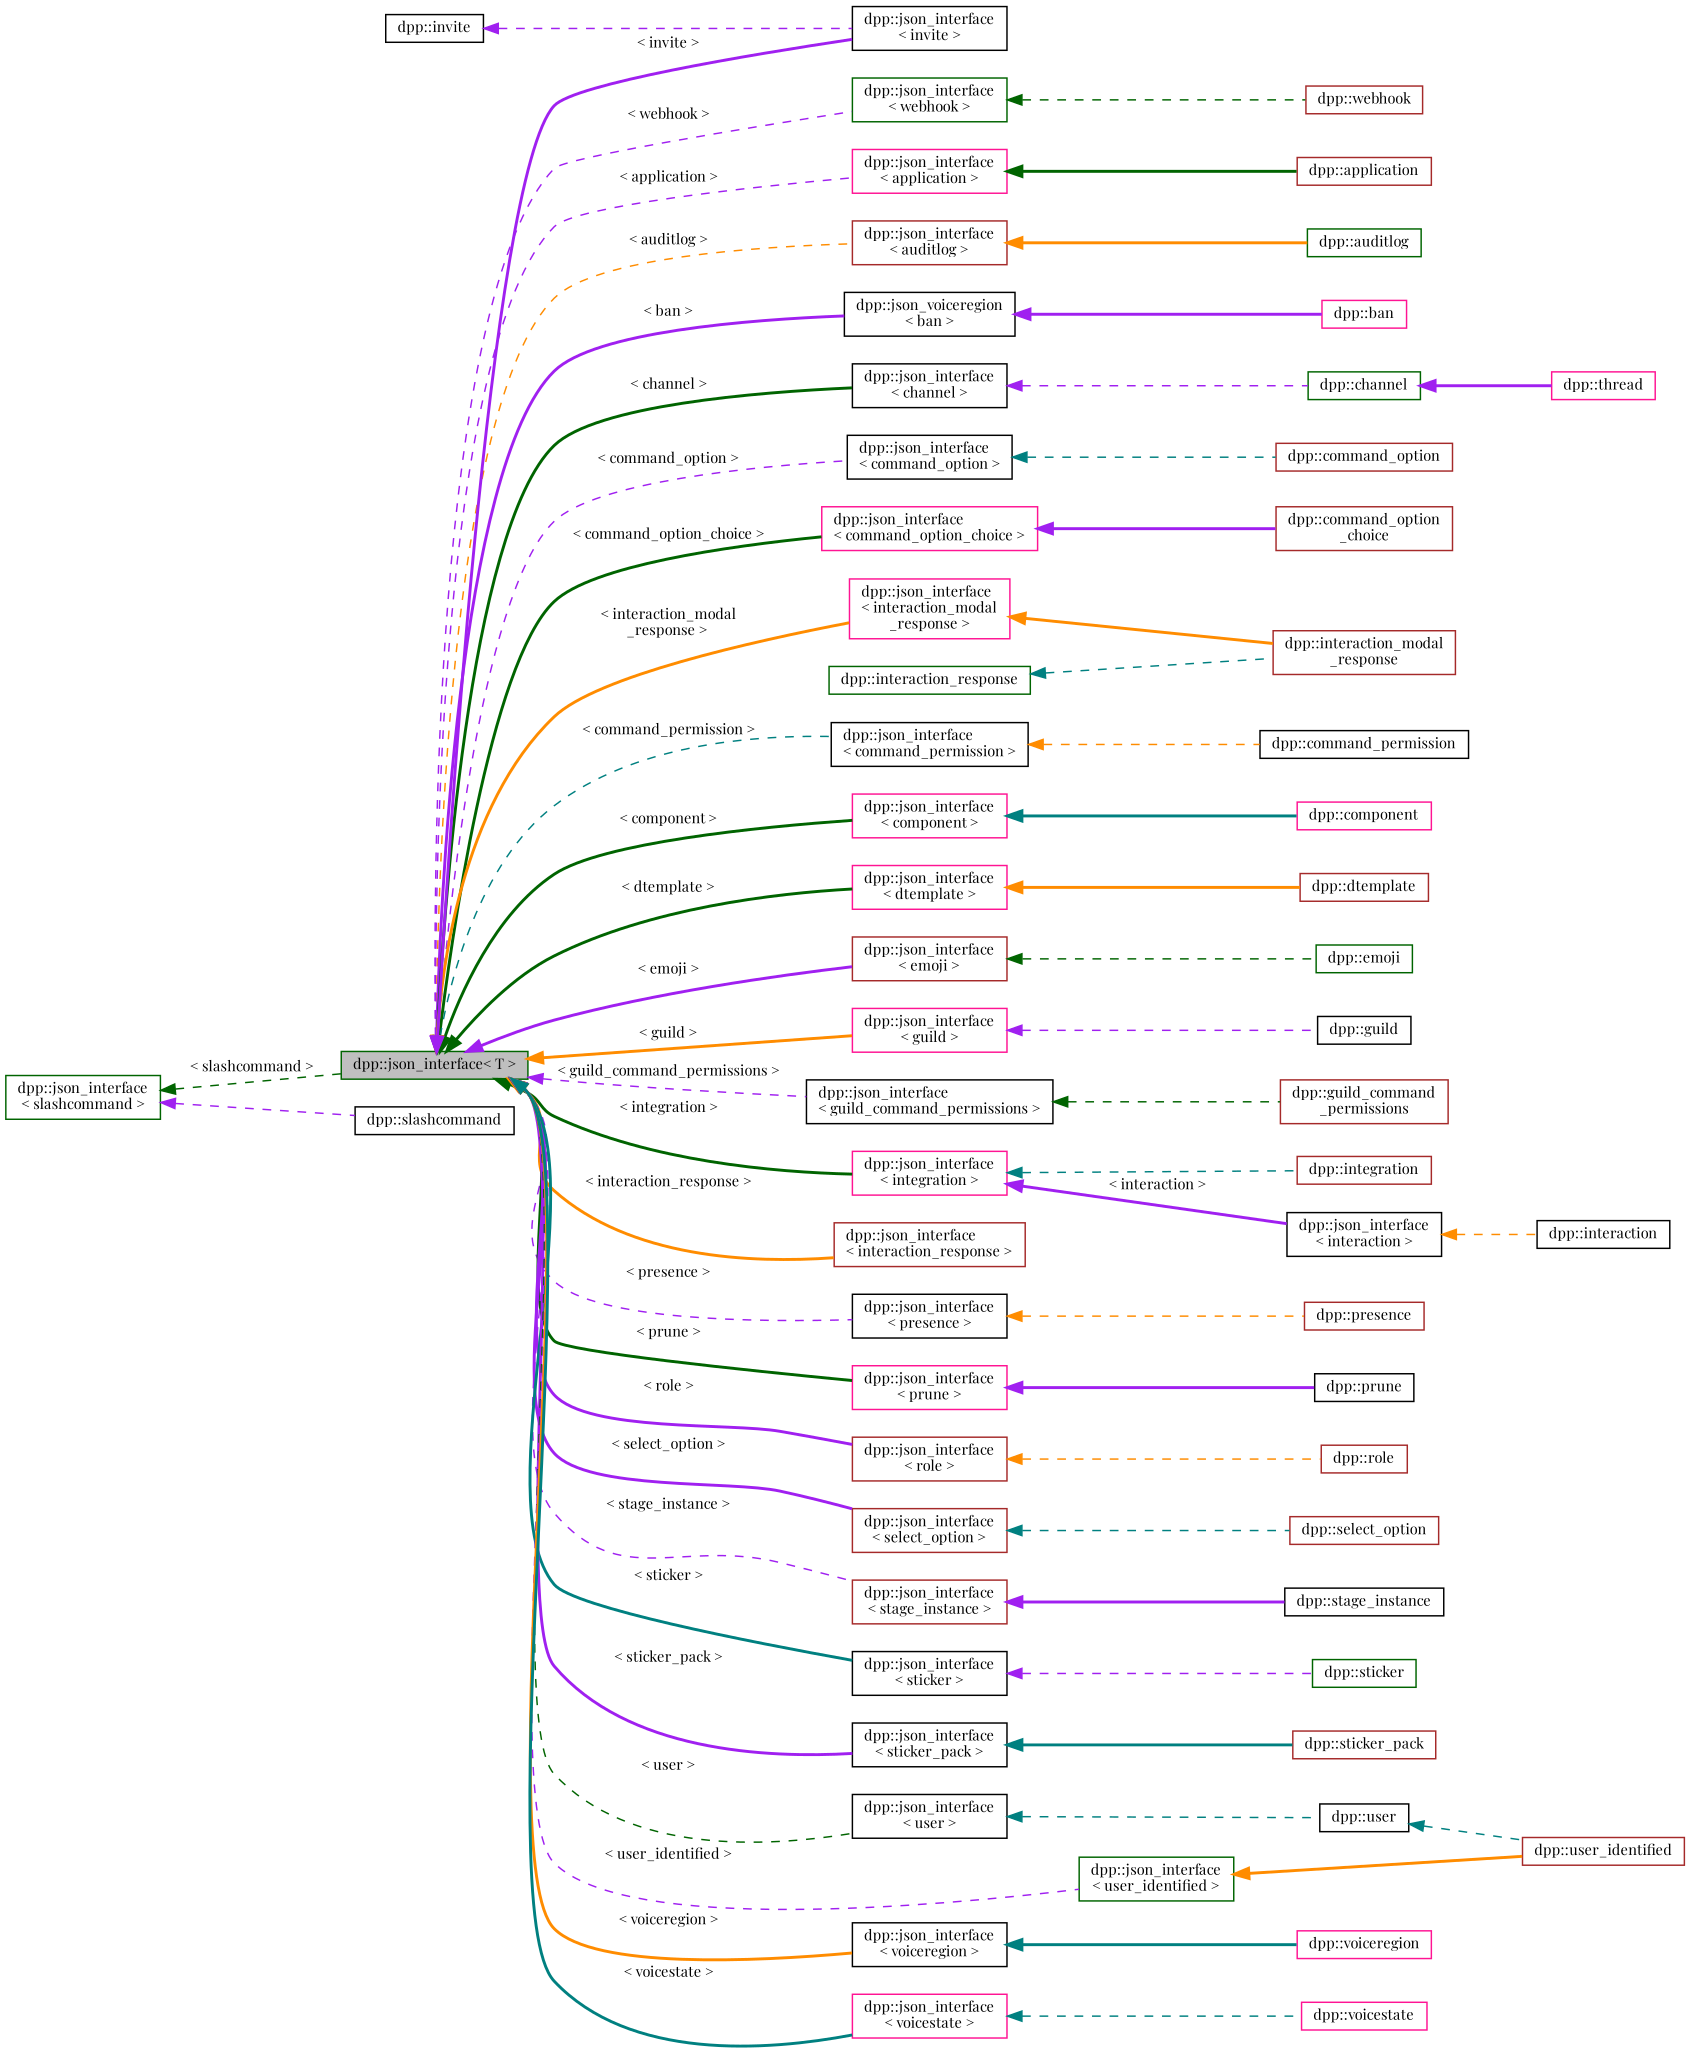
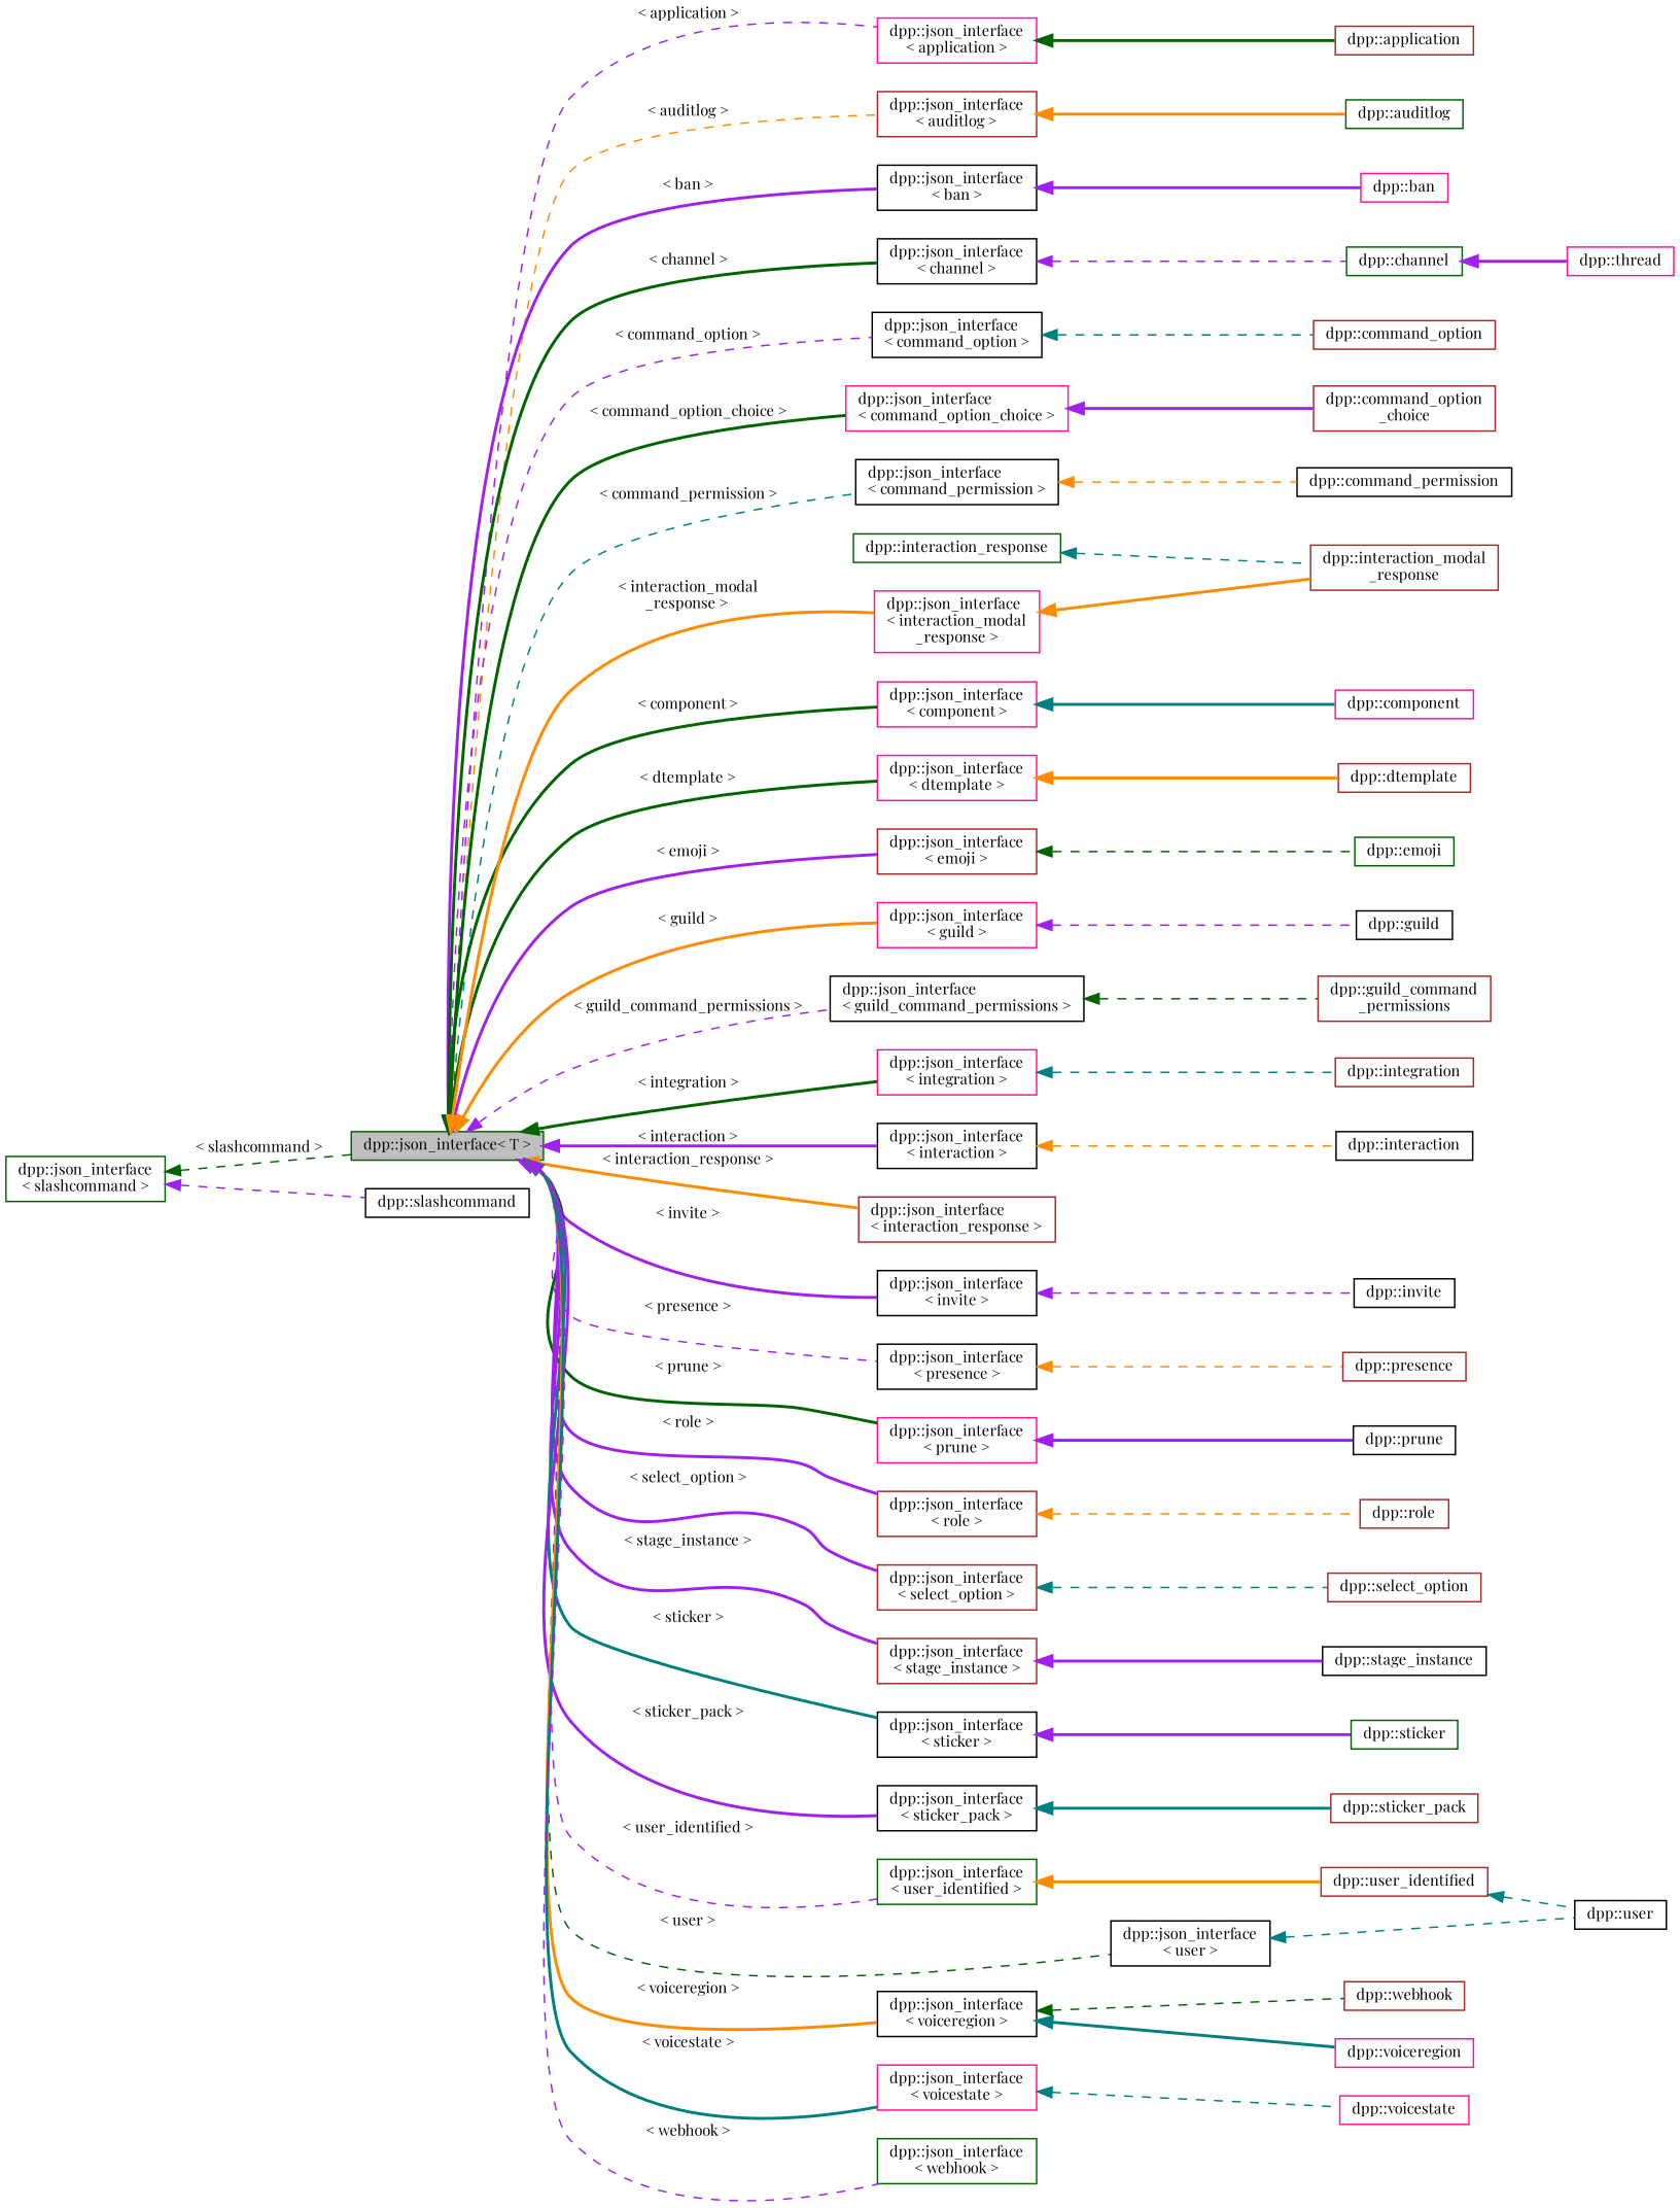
  digraph {
    fontname="Playfair Display"
    rankdir=LR
    node [color=black fontname="Playfair Display" fontsize=10 shape=record]
    edge [color=purple dir=back fontname="Playfair Display" fontsize=10 labelfontname=Helvetica labelfontsize=10 style=bold]
    n1 [color=darkgreen fillcolor=grey75 fontcolor=black height=0.2 label="dpp::json_interface\< T \>" style=filled width=0.4]
    n2 [color=deeppink height=0.2 label="dpp::json_interface\l\< application \>" width=0.4]
    n3 [color=brown height=0.2 label="dpp::json_interface\l\< auditlog \>" width=0.4]
-   n4 [height=0.2 label="dpp::json_voiceregion\l\< ban \>" width=0.4]
+   n4 [height=0.2 label="dpp::json_interface\l\< ban \>" width=0.4]
    n5 [height=0.2 label="dpp::json_interface\l\< channel \>" width=0.4]
    n6 [height=0.2 label="dpp::json_interface\l\< command_option \>" width=0.4]
    n7 [color=deeppink height=0.2 label="dpp::json_interface\l\< command_option_choice \>" width=0.4]
    n8 [height=0.2 label="dpp::json_interface\l\< command_permission \>" width=0.4]
    n9 [color=deeppink height=0.2 label="dpp::json_interface\l\< component \>" width=0.4]
    n10 [color=deeppink height=0.2 label="dpp::json_interface\l\< dtemplate \>" width=0.4]
    n11 [color=brown height=0.2 label="dpp::json_interface\l\< emoji \>" width=0.4]
    n12 [color=deeppink height=0.2 label="dpp::json_interface\l\< guild \>" width=0.4]
    n13 [height=0.2 label="dpp::json_interface\l\< guild_command_permissions \>" width=0.4]
    n14 [color=deeppink height=0.2 label="dpp::json_interface\l\< integration \>" width=0.4]
    n15 [height=0.2 label="dpp::json_interface\l\< interaction \>" width=0.4]
    n16 [color=deeppink height=0.2 label="dpp::json_interface\l\< interaction_modal\l_response \>" width=0.4]
    n17 [color=brown height=0.2 label="dpp::json_interface\l\< interaction_response \>" width=0.4]
    n18 [height=0.2 label="dpp::json_interface\l\< invite \>" width=0.4]
    n19 [height=0.2 label="dpp::json_interface\l\< presence \>" width=0.4]
    n20 [color=deeppink height=0.2 label="dpp::json_interface\l\< prune \>" width=0.4]
    n21 [color=brown height=0.2 label="dpp::json_interface\l\< role \>" width=0.4]
    n22 [color=brown height=0.2 label="dpp::json_interface\l\< select_option \>" width=0.4]
    n23 [color=brown height=0.2 label="dpp::json_interface\l\< stage_instance \>" width=0.4]
    n24 [height=0.2 label="dpp::json_interface\l\< sticker \>" width=0.4]
    n25 [height=0.2 label="dpp::json_interface\l\< sticker_pack \>" width=0.4]
    n26 [height=0.2 label="dpp::json_interface\l\< user \>" width=0.4]
    n27 [color=darkgreen height=0.2 label="dpp::json_interface\l\< user_identified \>" width=0.4]
    n28 [height=0.2 label="dpp::json_interface\l\< voiceregion \>" width=0.4]
    n29 [color=deeppink height=0.2 label="dpp::json_interface\l\< voicestate \>" width=0.4]
    n30 [color=darkgreen height=0.2 label="dpp::json_interface\l\< webhook \>" width=0.4]
    n31 [color=brown height=0.2 label="dpp::application" width=0.4]
    n32 [color=darkgreen height=0.2 label="dpp::auditlog" width=0.4]
    n33 [color=deeppink height=0.2 label="dpp::ban" width=0.4]
    n34 [color=darkgreen height=0.2 label="dpp::channel" width=0.4]
    n35 [color=brown height=0.2 label="dpp::command_option" width=0.4]
    n36 [color=brown height=0.2 label="dpp::command_option\l_choice" width=0.4]
    n37 [height=0.2 label="dpp::command_permission" width=0.4]
    n38 [color=deeppink height=0.2 label="dpp::component" width=0.4]
    n39 [color=brown height=0.2 label="dpp::dtemplate" width=0.4]
    n40 [color=darkgreen height=0.2 label="dpp::emoji" width=0.4]
    n41 [height=0.2 label="dpp::guild" width=0.4]
    n42 [color=brown height=0.2 label="dpp::guild_command\l_permissions" width=0.4]
    n43 [color=brown height=0.2 label="dpp::integration" width=0.4]
    n44 [height=0.2 label="dpp::interaction" width=0.4]
    n45 [color=brown height=0.2 label="dpp::interaction_modal\l_response" width=0.4]
    n46 [height=0.2 label="dpp::invite" width=0.4]
    n47 [color=brown height=0.2 label="dpp::presence" width=0.4]
    n48 [height=0.2 label="dpp::prune" width=0.4]
    n49 [color=brown height=0.2 label="dpp::role" width=0.4]
    n50 [color=brown height=0.2 label="dpp::select_option" width=0.4]
    n51 [color=darkgreen height=0.2 label="dpp::json_interface\l\< slashcommand \>" width=0.4]
    n52 [height=0.2 label="dpp::slashcommand" width=0.4]
    n53 [height=0.2 label="dpp::stage_instance" width=0.4]
    n54 [color=darkgreen height=0.2 label="dpp::sticker" width=0.4]
    n55 [color=brown height=0.2 label="dpp::sticker_pack" width=0.4]
    n56 [height=0.2 label="dpp::user" width=0.4]
    n57 [color=brown height=0.2 label="dpp::user_identified" width=0.4]
    n58 [color=deeppink height=0.2 label="dpp::voiceregion" width=0.4]
    n59 [color=deeppink height=0.2 label="dpp::voicestate" width=0.4]
    n60 [color=brown height=0.2 label="dpp::webhook" width=0.4]
    n61 [color=deeppink height=0.2 label="dpp::thread" width=0.4]
    n62 [color=darkgreen height=0.2 label="dpp::interaction_response" width=0.4]
    n1 -> n2 [label=" \< application \>" style=dashed]
    n1 -> n3 [color=darkorange label=" \< auditlog \>" style=dashed]
    n1 -> n4 [label=" \< ban \>"]
    n1 -> n5 [color=darkgreen label=" \< channel \>"]
    n1 -> n6 [label=" \< command_option \>" style=dashed]
    n1 -> n7 [color=darkgreen label=" \< command_option_choice \>"]
    n1 -> n8 [color=teal label=" \< command_permission \>" style=dashed]
    n1 -> n9 [color=darkgreen label=" \< component \>"]
    n1 -> n10 [color=darkgreen label=" \< dtemplate \>"]
    n1 -> n11 [label=" \< emoji \>"]
    n1 -> n12 [color=darkorange label=" \< guild \>"]
    n1 -> n13 [label=" \< guild_command_permissions \>" style=dashed]
    n1 -> n14 [color=darkgreen label=" \< integration \>"]
-   n14 -> n15 [label=" \< interaction \>"]
+   n1 -> n15 [label=" \< interaction \>"]
    n1 -> n16 [color=darkorange label=" \< interaction_modal\l_response \>"]
    n1 -> n17 [color=darkorange label=" \< interaction_response \>"]
    n1 -> n18 [label=" \< invite \>"]
    n1 -> n19 [label=" \< presence \>" style=dashed]
    n1 -> n20 [color=darkgreen label=" \< prune \>"]
    n1 -> n21 [label=" \< role \>"]
    n1 -> n22 [label=" \< select_option \>"]
-   n1 -> n23 [label=" \< stage_instance \>" style=dashed]
+   n1 -> n23 [label=" \< stage_instance \>"]
    n1 -> n24 [color=teal label=" \< sticker \>"]
    n1 -> n25 [label=" \< sticker_pack \>"]
    n1 -> n26 [color=darkgreen label=" \< user \>" style=dashed]
    n1 -> n27 [label=" \< user_identified \>" style=dashed]
    n1 -> n28 [color=darkorange label=" \< voiceregion \>"]
    n1 -> n29 [color=teal label=" \< voicestate \>"]
    n1 -> n30 [label=" \< webhook \>" style=dashed]
    n2 -> n31 [color=darkgreen]
    n3 -> n32 [color=darkorange]
    n4 -> n33
    n5 -> n34 [style=dashed]
    n6 -> n35 [color=teal style=dashed]
    n7 -> n36
    n8 -> n37 [color=darkorange style=dashed]
    n9 -> n38 [color=teal]
    n10 -> n39 [color=darkorange]
    n11 -> n40 [color=darkgreen style=dashed]
    n12 -> n41 [style=dashed]
    n13 -> n42 [color=darkgreen style=dashed]
    n14 -> n43 [color=teal style=dashed]
    n15 -> n44 [color=darkorange style=dashed]
    n16 -> n45 [color=darkorange]
-   n46 -> n18 [style=dashed]
+   n18 -> n46 [style=dashed]
    n19 -> n47 [color=darkorange style=dashed]
    n20 -> n48
    n21 -> n49 [color=darkorange style=dashed]
    n22 -> n50 [color=teal style=dashed]
    n23 -> n53
-   n24 -> n54 [style=dashed]
+   n24 -> n54
    n25 -> n55 [color=teal]
    n26 -> n56 [color=teal style=dashed]
    n27 -> n57 [color=darkorange]
    n28 -> n58 [color=teal]
    n29 -> n59 [color=teal style=dashed]
-   n30 -> n60 [color=darkgreen style=dashed]
+   n28 -> n60 [color=darkgreen style=dashed]
    n34 -> n61
    n51 -> n1 [color=darkgreen label=" \< slashcommand \>" style=dashed]
    n51 -> n52 [style=dashed]
-   n56 -> n57 [color=teal style=dashed]
+   n57 -> n56 [color=teal style=dashed]
    n62 -> n45 [color=teal style=dashed]
  }
